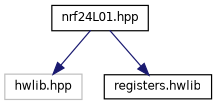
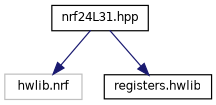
  digraph {
    node [color=black fillcolor=white fontname=Helvetica fontsize=10 shape=record style=filled]
    edge [color=midnightblue fontname=Helvetica fontsize=10 labelfontname=Helvetica labelfontsize=10 style=solid]
-   n1 [height=0.2 label="nrf24L01.hpp" width=0.4]
-   n2 [color=grey75 height=0.2 label="hwlib.hpp" width=0.4]
+   n1 [height=0.2 label="nrf24L31.hpp" width=0.4]
+   n2 [color=grey75 height=0.2 label="hwlib.nrf" width=0.4]
    n3 [height=0.2 label="registers.hwlib" width=0.4]
    n1 -> n2
    n1 -> n3
  }
